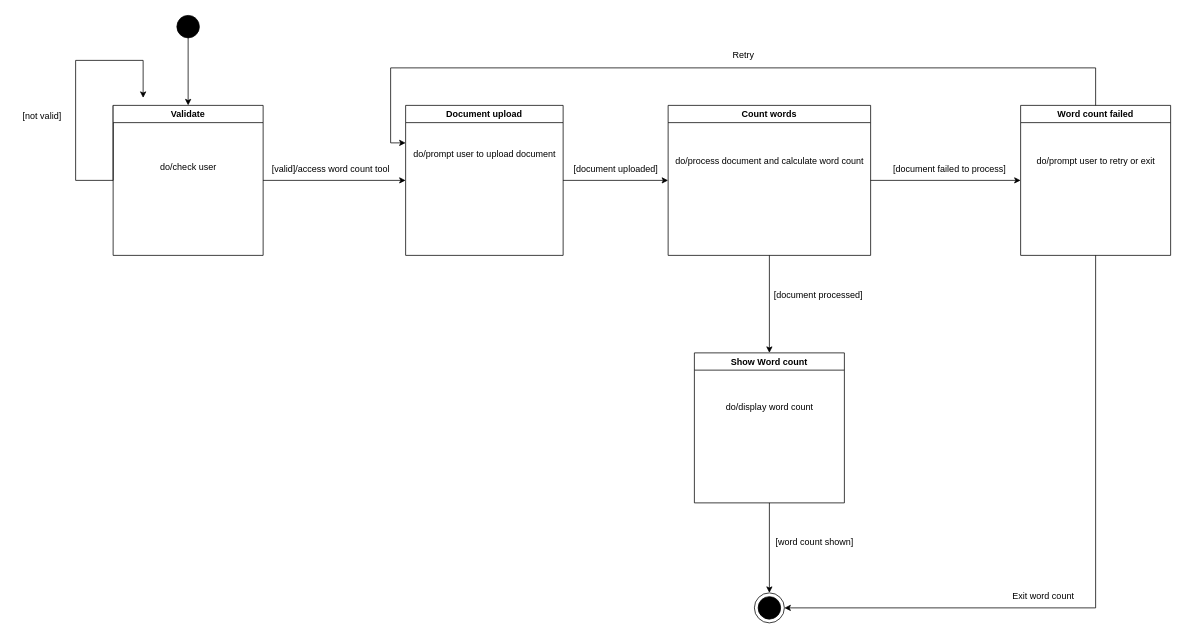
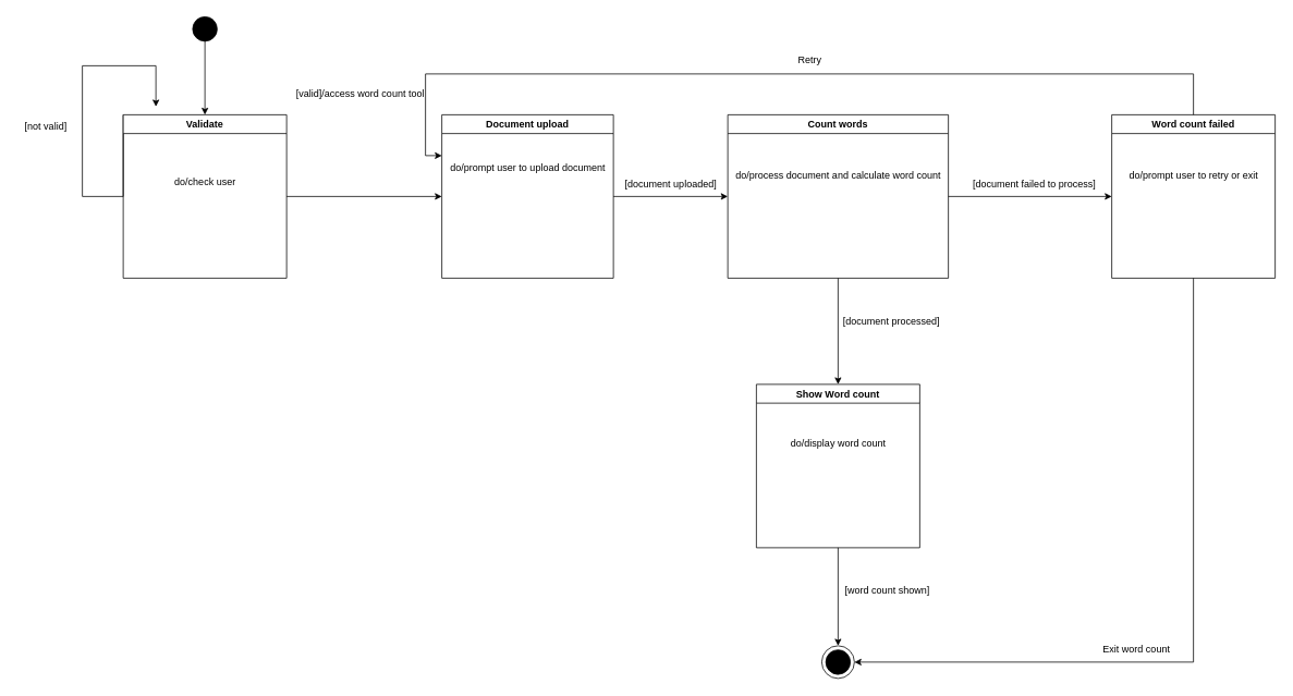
  <mxCell id="0" />
  <mxCell id="1" parent="0" />
  <mxCell id="2" style="edgeStyle=orthogonalEdgeStyle;rounded=0;orthogonalLoop=1;jettySize=auto;html=1;entryX=0.5;entryY=0;entryDx=0;entryDy=0;" parent="1" source="3" target="6" edge="1"><mxGeometry relative="1" as="geometry" /></mxCell>
  <mxCell id="3" value="" style="ellipse;whiteSpace=wrap;html=1;aspect=fixed;fillColor=#000000;" parent="1" vertex="1"><mxGeometry x="235" y="20" width="30" height="30" as="geometry" /></mxCell>
  <mxCell id="4" style="edgeStyle=orthogonalEdgeStyle;rounded=0;orthogonalLoop=1;jettySize=auto;html=1;exitX=0;exitY=0;exitDx=0;exitDy=0;" parent="1" source="6" edge="1"><mxGeometry relative="1" as="geometry"><mxPoint x="190" y="130" as="targetPoint" /><Array as="points"><mxPoint x="150" y="240" /><mxPoint x="100" y="240" /><mxPoint x="100" y="80" /><mxPoint x="190" y="80" /></Array></mxGeometry></mxCell>
  <mxCell id="5" style="edgeStyle=orthogonalEdgeStyle;rounded=0;orthogonalLoop=1;jettySize=auto;html=1;entryX=0;entryY=0.5;entryDx=0;entryDy=0;" parent="1" source="6" target="10" edge="1"><mxGeometry relative="1" as="geometry" /></mxCell>
  <mxCell id="6" value="Validate" style="swimlane;whiteSpace=wrap;html=1;" parent="1" vertex="1"><mxGeometry x="150" y="140" width="200" height="200" as="geometry" /></mxCell>
  <mxCell id="7" value="do/check user" style="text;html=1;align=center;verticalAlign=middle;resizable=0;points=[];autosize=1;strokeColor=none;fillColor=none;" parent="6" vertex="1"><mxGeometry x="50" y="68" width="100" height="30" as="geometry" /></mxCell>
  <mxCell id="8" value="[not valid]" style="text;html=1;align=center;verticalAlign=middle;resizable=0;points=[];autosize=1;strokeColor=none;fillColor=none;" parent="1" vertex="1"><mxGeometry x="20" y="140" width="70" height="30" as="geometry" /></mxCell>
  <mxCell id="9" style="edgeStyle=orthogonalEdgeStyle;rounded=0;orthogonalLoop=1;jettySize=auto;html=1;entryX=0;entryY=0.5;entryDx=0;entryDy=0;" parent="1" source="10" target="15" edge="1"><mxGeometry relative="1" as="geometry" /></mxCell>
  <mxCell id="10" value="Document upload" style="swimlane;whiteSpace=wrap;html=1;" parent="1" vertex="1"><mxGeometry x="540" y="140" width="210" height="200" as="geometry" /></mxCell>
  <mxCell id="11" value="do/prompt user to upload document" style="text;html=1;align=center;verticalAlign=middle;resizable=0;points=[];autosize=1;strokeColor=none;fillColor=none;" parent="10" vertex="1"><mxGeometry y="50" width="210" height="30" as="geometry" /></mxCell>
- <mxCell id="12" value="[valid]/access word count tool" style="text;html=1;align=center;verticalAlign=middle;resizable=0;points=[];autosize=1;strokeColor=none;fillColor=none;" parent="1" vertex="1"><mxGeometry x="350" y="210" width="180" height="30" as="geometry" /></mxCell>
+ <mxCell id="12" value="[valid]/access word count tool" style="text;html=1;align=center;verticalAlign=middle;resizable=0;points=[];autosize=1;strokeColor=none;fillColor=none;" parent="1" vertex="1"><mxGeometry x="350" y="100" width="180" height="30" as="geometry" /></mxCell>
  <mxCell id="13" style="edgeStyle=orthogonalEdgeStyle;rounded=0;orthogonalLoop=1;jettySize=auto;html=1;entryX=0.5;entryY=0;entryDx=0;entryDy=0;" parent="1" source="15" target="19" edge="1"><mxGeometry relative="1" as="geometry" /></mxCell>
  <mxCell id="14" style="edgeStyle=orthogonalEdgeStyle;rounded=0;orthogonalLoop=1;jettySize=auto;html=1;entryX=0;entryY=0.5;entryDx=0;entryDy=0;" parent="1" source="15" target="23" edge="1"><mxGeometry relative="1" as="geometry" /></mxCell>
  <mxCell id="15" value="Count words" style="swimlane;whiteSpace=wrap;html=1;" parent="1" vertex="1"><mxGeometry x="890" y="140" width="270" height="200" as="geometry" /></mxCell>
  <mxCell id="16" value="do/process document and calculate word count" style="text;html=1;align=center;verticalAlign=middle;resizable=0;points=[];autosize=1;strokeColor=none;fillColor=none;" parent="15" vertex="1"><mxGeometry y="60" width="270" height="30" as="geometry" /></mxCell>
  <mxCell id="17" value="[document uploaded]" style="text;html=1;align=center;verticalAlign=middle;resizable=0;points=[];autosize=1;strokeColor=none;fillColor=none;" parent="1" vertex="1"><mxGeometry x="750" y="210" width="140" height="30" as="geometry" /></mxCell>
  <mxCell id="18" style="edgeStyle=orthogonalEdgeStyle;rounded=0;orthogonalLoop=1;jettySize=auto;html=1;" edge="1" parent="1" source="19" target="28"><mxGeometry relative="1" as="geometry" /></mxCell>
  <mxCell id="19" value="Show Word count" style="swimlane;whiteSpace=wrap;html=1;" parent="1" vertex="1"><mxGeometry x="925" y="470" width="200" height="200" as="geometry" /></mxCell>
  <mxCell id="20" value="do/display word count" style="text;html=1;align=center;verticalAlign=middle;resizable=0;points=[];autosize=1;strokeColor=none;fillColor=none;" parent="19" vertex="1"><mxGeometry x="30" y="58" width="140" height="30" as="geometry" /></mxCell>
  <mxCell id="21" value="[document processed]" style="text;html=1;align=center;verticalAlign=middle;resizable=0;points=[];autosize=1;strokeColor=none;fillColor=none;" parent="1" vertex="1"><mxGeometry x="1020" y="378" width="140" height="30" as="geometry" /></mxCell>
  <mxCell id="22" style="edgeStyle=orthogonalEdgeStyle;rounded=0;orthogonalLoop=1;jettySize=auto;html=1;entryX=1;entryY=0.5;entryDx=0;entryDy=0;" edge="1" parent="1" source="23" target="28"><mxGeometry relative="1" as="geometry"><Array as="points"><mxPoint x="1460" y="810" /></Array></mxGeometry></mxCell>
  <mxCell id="23" value="Word count failed" style="swimlane;whiteSpace=wrap;html=1;" parent="1" vertex="1"><mxGeometry x="1360" y="140" width="200" height="200" as="geometry" /></mxCell>
  <mxCell id="24" value="do/prompt user to retry or exit" style="text;html=1;align=center;verticalAlign=middle;resizable=0;points=[];autosize=1;strokeColor=none;fillColor=none;" vertex="1" parent="23"><mxGeometry x="10" y="60" width="180" height="30" as="geometry" /></mxCell>
  <mxCell id="25" value="[document failed to process]" style="text;html=1;align=center;verticalAlign=middle;resizable=0;points=[];autosize=1;strokeColor=none;fillColor=none;" parent="1" vertex="1"><mxGeometry x="1180" y="210" width="170" height="30" as="geometry" /></mxCell>
  <mxCell id="26" style="edgeStyle=orthogonalEdgeStyle;rounded=0;orthogonalLoop=1;jettySize=auto;html=1;" parent="1" source="23" edge="1"><mxGeometry relative="1" as="geometry"><mxPoint x="540" y="190" as="targetPoint" /><Array as="points"><mxPoint x="1460" y="90" /><mxPoint x="520" y="90" /><mxPoint x="520" y="190" /></Array></mxGeometry></mxCell>
  <mxCell id="27" value="Retry" style="text;html=1;align=center;verticalAlign=middle;resizable=0;points=[];autosize=1;strokeColor=none;fillColor=none;" vertex="1" parent="1"><mxGeometry x="965" y="58" width="50" height="30" as="geometry" /></mxCell>
  <mxCell id="28" value="" style="ellipse;whiteSpace=wrap;html=1;aspect=fixed;" vertex="1" parent="1"><mxGeometry x="1005" y="790" width="40" height="40" as="geometry" /></mxCell>
  <mxCell id="29" value="" style="ellipse;whiteSpace=wrap;html=1;aspect=fixed;fillColor=#000000;" vertex="1" parent="1"><mxGeometry x="1010" y="795" width="30" height="30" as="geometry" /></mxCell>
  <mxCell id="30" value="[word count shown]" style="text;html=1;align=center;verticalAlign=middle;resizable=0;points=[];autosize=1;strokeColor=none;fillColor=none;" vertex="1" parent="1"><mxGeometry x="1020" y="708" width="130" height="30" as="geometry" /></mxCell>
  <mxCell id="31" value="Exit word count" style="text;html=1;align=center;verticalAlign=middle;resizable=0;points=[];autosize=1;strokeColor=none;fillColor=none;" vertex="1" parent="1"><mxGeometry x="1335" y="780" width="110" height="30" as="geometry" /></mxCell>
